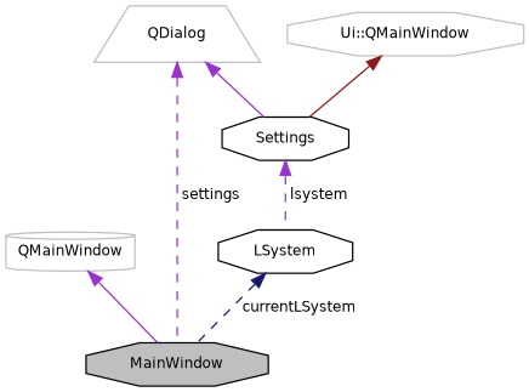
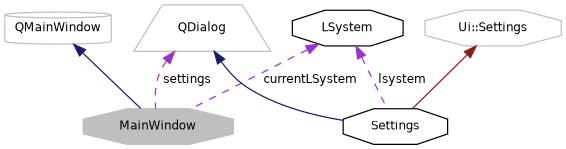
  digraph {
    node [color=black fillcolor=white fontname=Helvetica fontsize=10 shape=octagon style=filled]
    edge [color=darkorchid3 dir=back fontname=Helvetica fontsize=10 labelfontname=Helvetica labelfontsize=10 style=solid]
-   n1 [fillcolor=grey75 fontcolor=black height=0.2 label=MainWindow width=0.4]
+   n1 [color=grey75 fillcolor=grey75 fontcolor=black height=0.2 label=MainWindow width=0.4]
    n2 [color=grey75 height=0.2 label=QMainWindow shape=cylinder width=0.4]
    n3 [height=0.2 label=LSystem width=0.4]
    n4 [height=0.2 label=Settings width=0.4]
    n5 [color=grey75 height=0.2 label=QDialog shape=trapezium width=0.4]
-   n6 [color=grey75 height=0.2 label="Ui::QMainWindow" width=0.4]
-   n2 -> n1
-   n3 -> n1 [color=midnightblue label=" currentLSystem" style=dashed]
-   n4 -> n3 [label=" lsystem" style=dashed]
+   n6 [color=grey75 height=0.2 label="Ui::Settings" width=0.4]
+   n2 -> n1 [color=midnightblue]
+   n3 -> n1 [label=" currentLSystem" style=dashed]
+   n3 -> n4 [label=" lsystem" style=dashed]
    n5 -> n1 [label=" settings" style=dashed]
-   n5 -> n4
+   n5 -> n4 [color=midnightblue]
    n6 -> n4 [color=firebrick4]
  }
